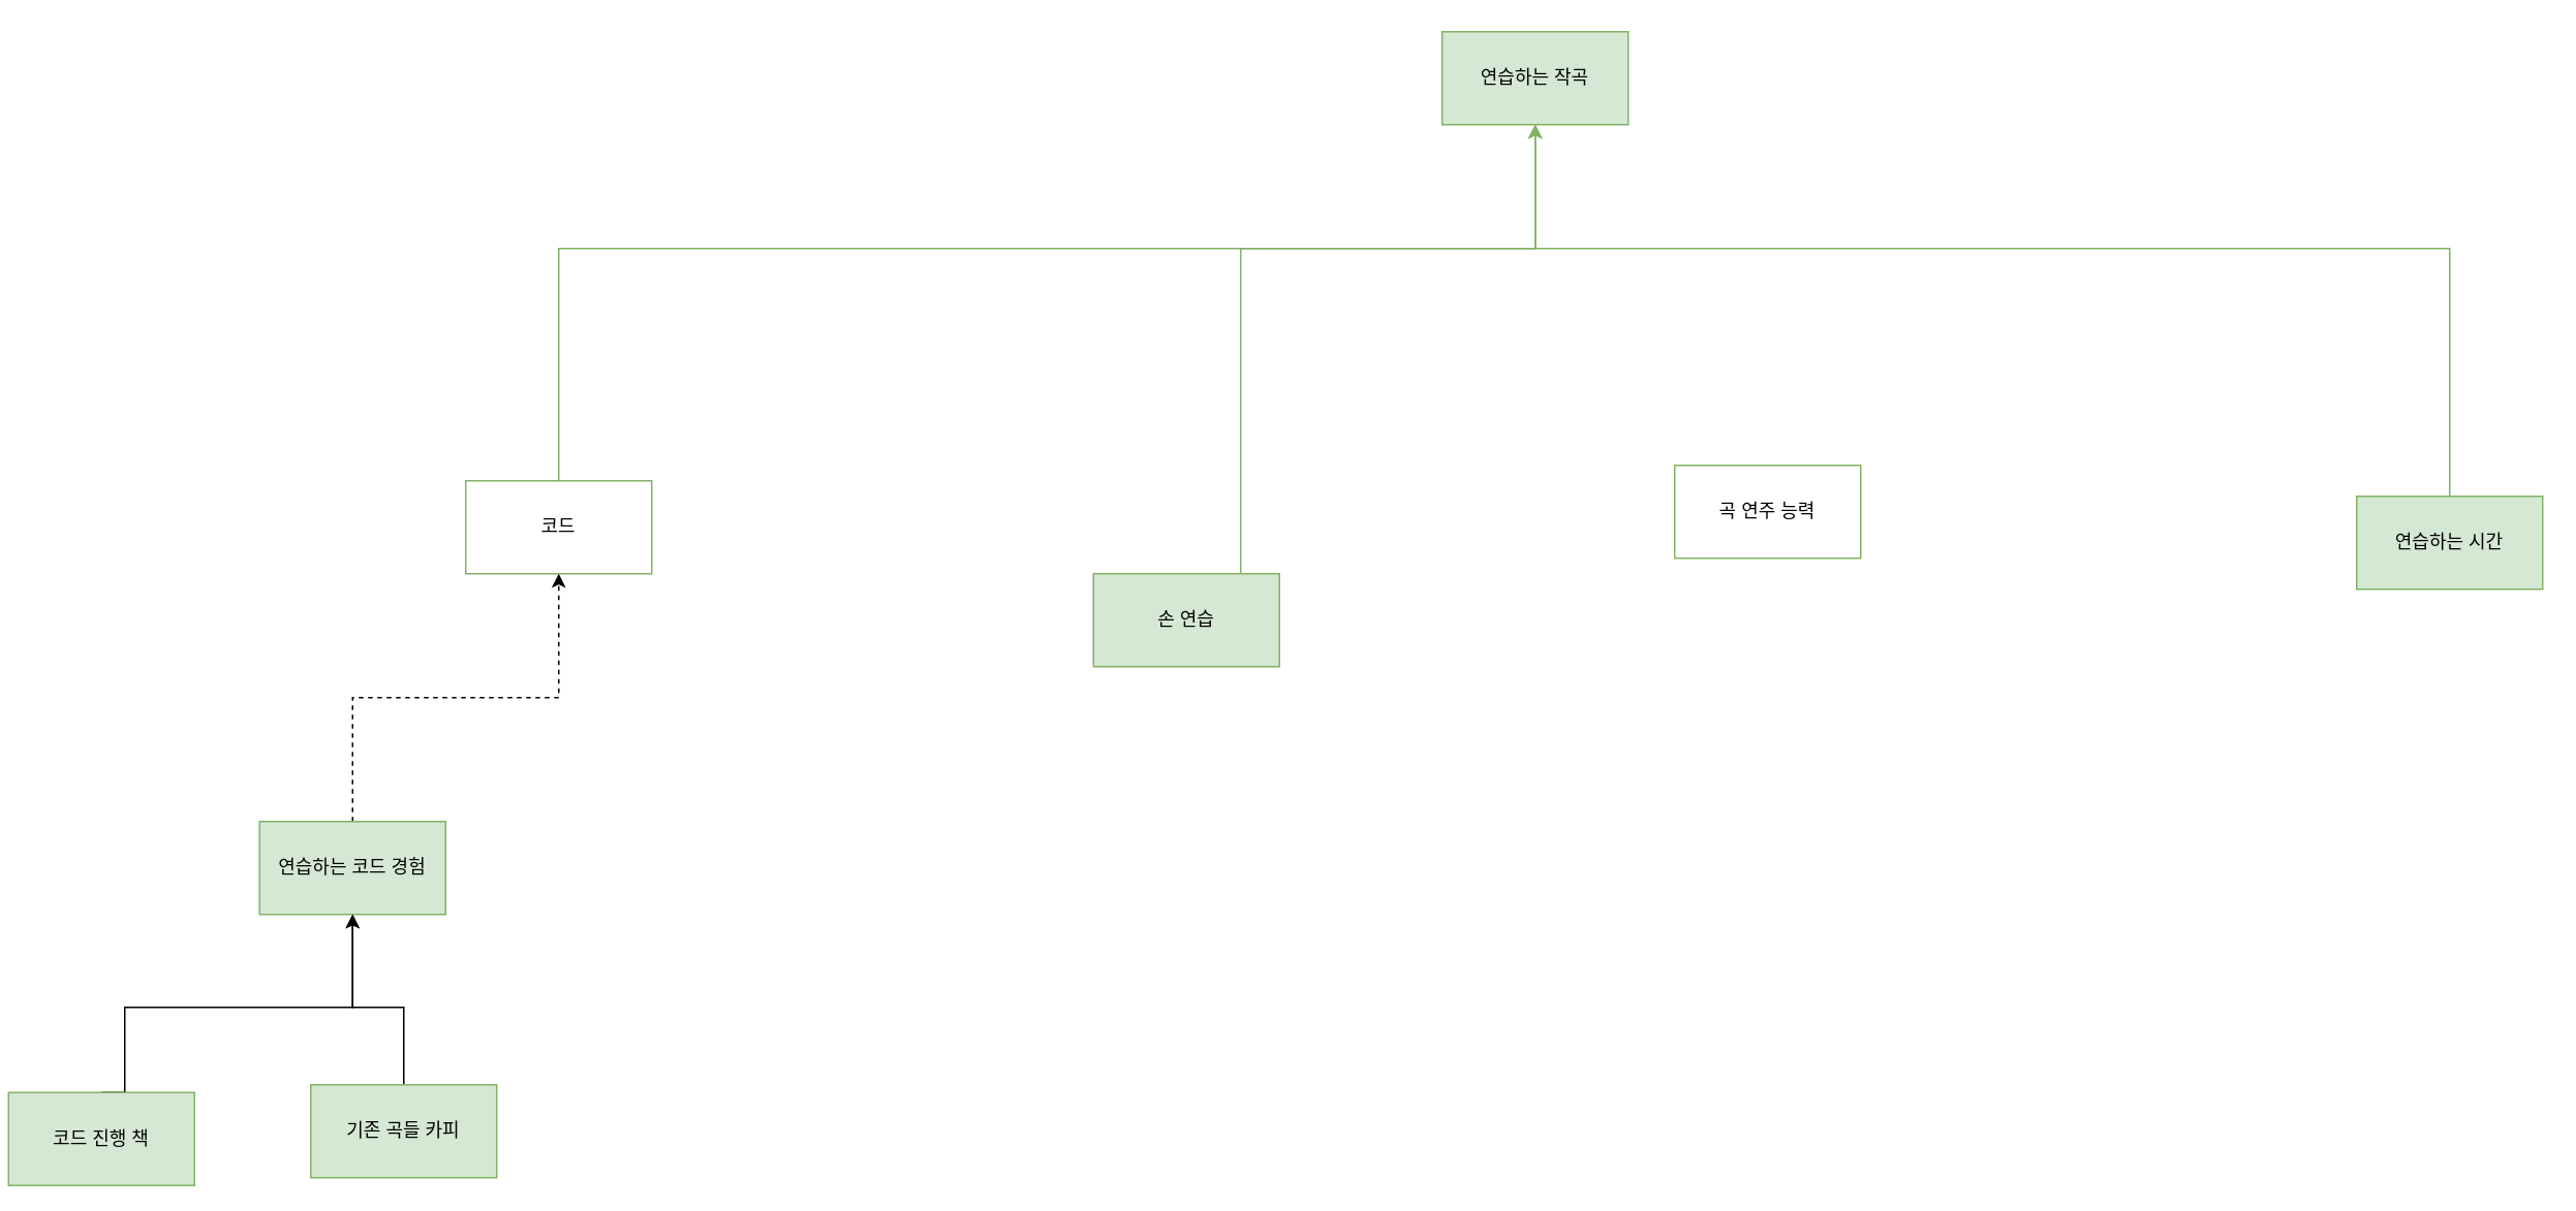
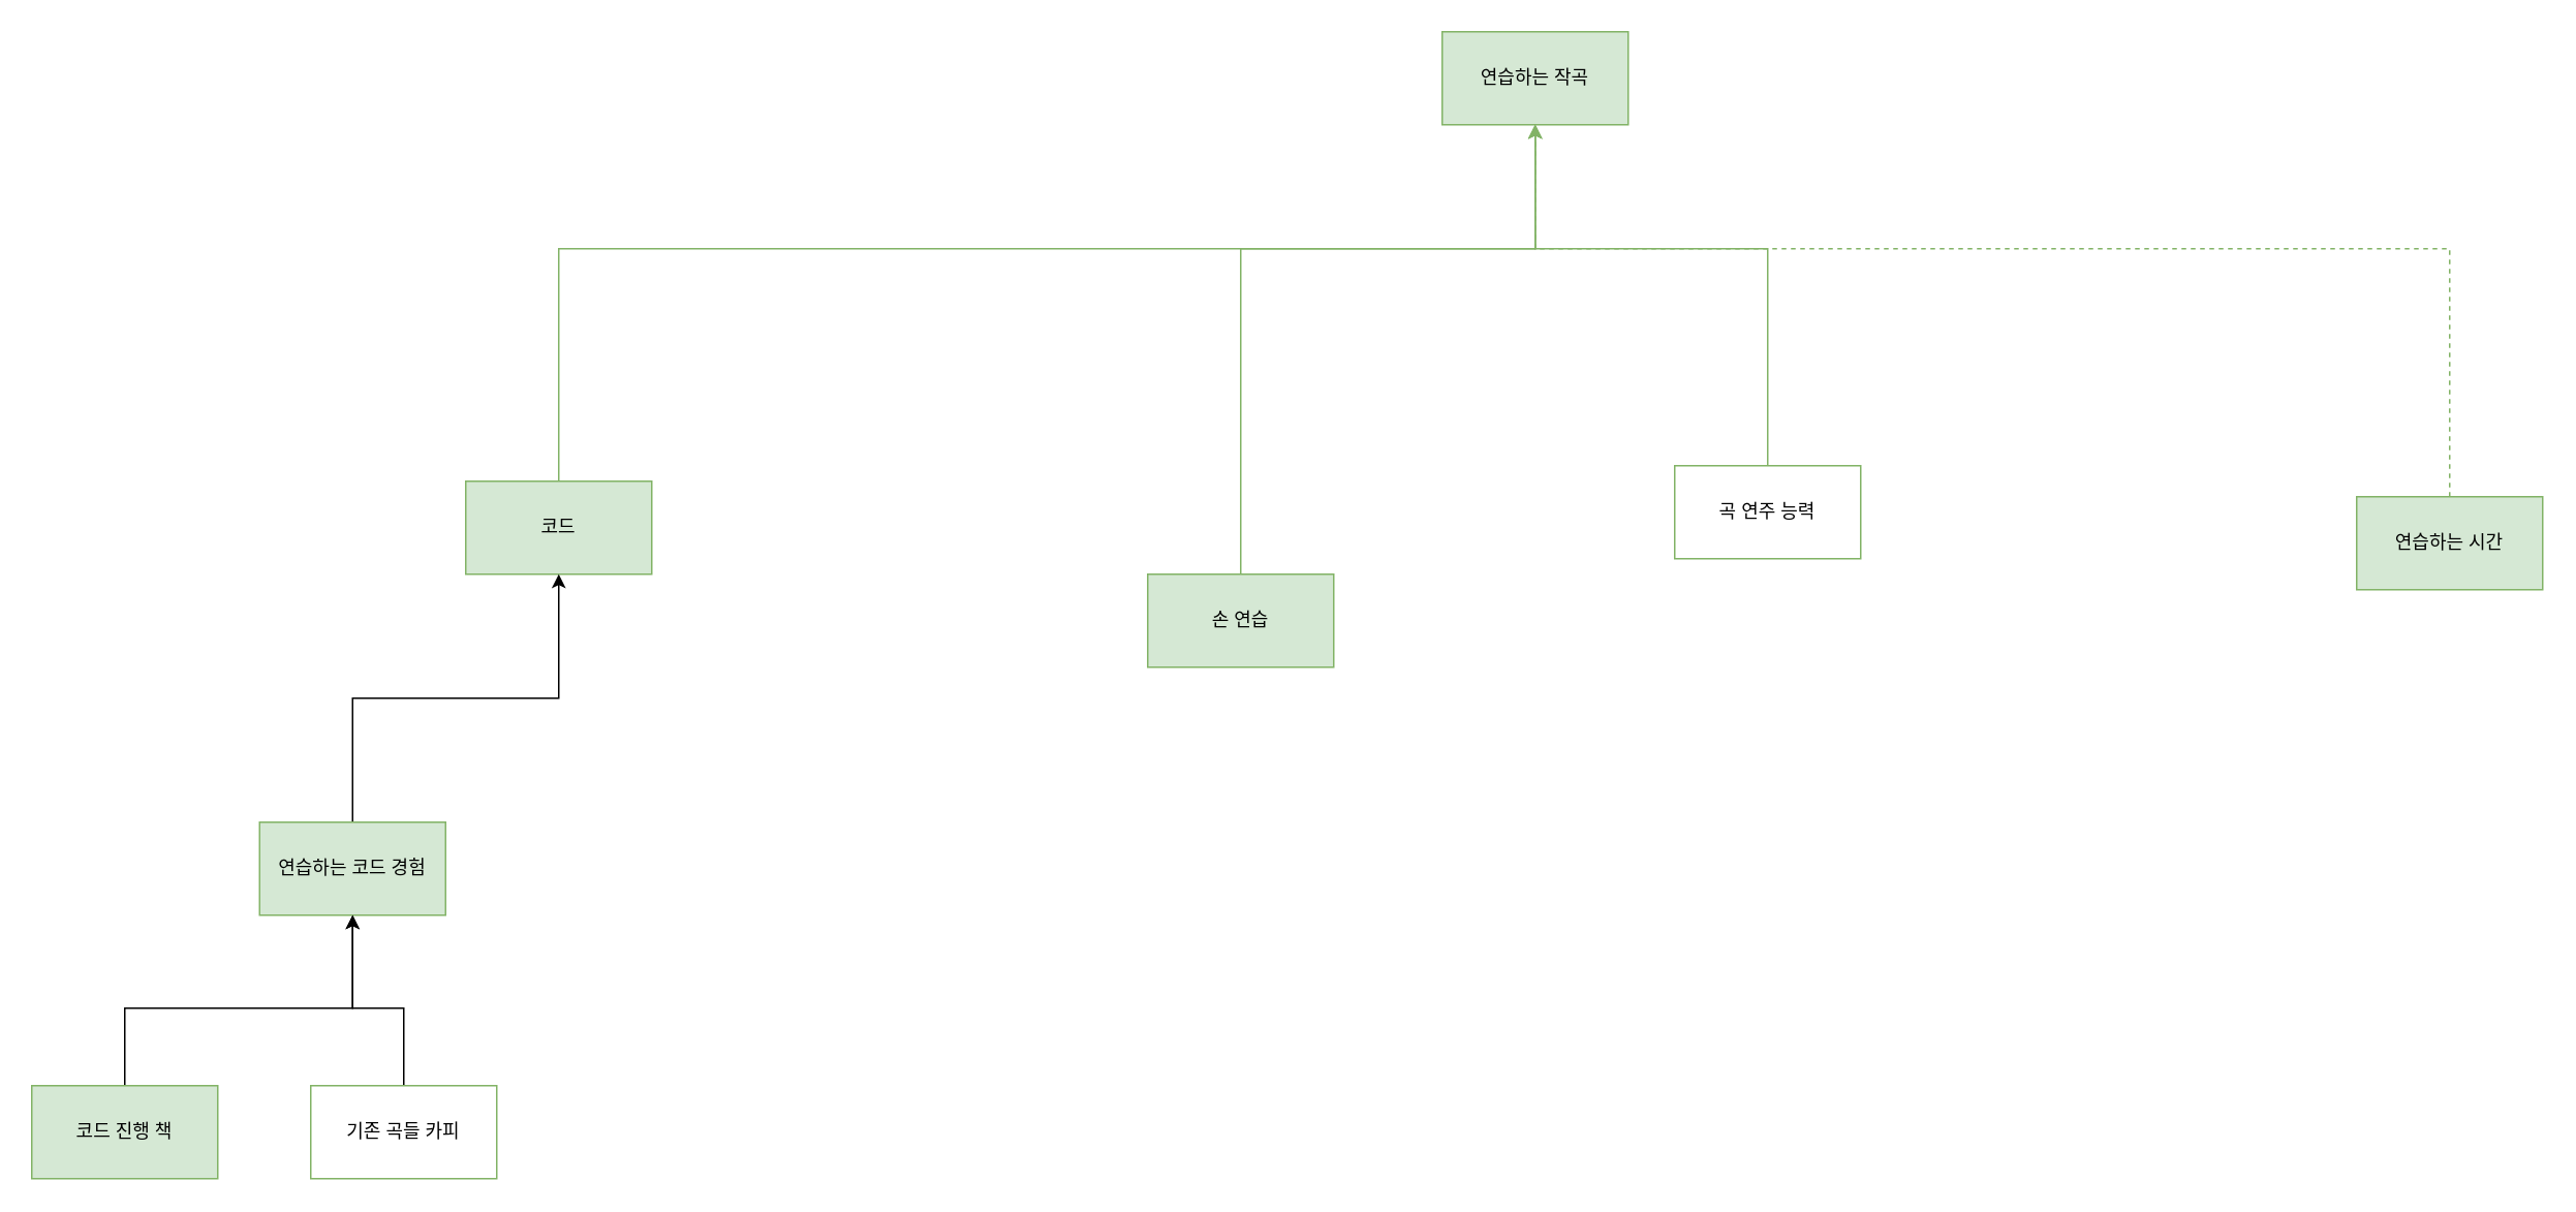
  <mxCell id="0" />
  <mxCell id="1" parent="0" />
  <mxCell id="2" value="연습하는 작곡" style="rounded=0;whiteSpace=wrap;html=1;fillColor=#d5e8d4;strokeColor=#82b366;" vertex="1" parent="1"><mxGeometry x="930" y="20" width="120" height="60" as="geometry" /></mxCell>
  <mxCell id="3" style="edgeStyle=orthogonalEdgeStyle;rounded=0;orthogonalLoop=1;jettySize=auto;html=1;exitX=0.5;exitY=0;exitDx=0;exitDy=0;entryX=0.5;entryY=1;entryDx=0;entryDy=0;fillColor=#d5e8d4;strokeColor=#82b366;" edge="1" parent="1" source="4" target="2"><mxGeometry relative="1" as="geometry"><Array as="points"><mxPoint x="360" y="160" /><mxPoint x="990" y="160" /></Array></mxGeometry></mxCell>
- <mxCell id="4" value="코드" style="rounded=0;whiteSpace=wrap;html=1;fillColor=#ffffff;strokeColor=#82b366;" vertex="1" parent="1"><mxGeometry x="300" y="310" width="120" height="60" as="geometry" /></mxCell>
+ <mxCell id="4" value="코드" style="rounded=0;whiteSpace=wrap;html=1;fillColor=#d5e8d4;strokeColor=#82b366;" vertex="1" parent="1"><mxGeometry x="300" y="310" width="120" height="60" as="geometry" /></mxCell>
  <mxCell id="5" style="edgeStyle=orthogonalEdgeStyle;rounded=0;orthogonalLoop=1;jettySize=auto;html=1;exitX=0.5;exitY=0;exitDx=0;exitDy=0;entryX=0.5;entryY=1;entryDx=0;entryDy=0;fillColor=#d5e8d4;strokeColor=#82b366;" edge="1" parent="1" source="6" target="2"><mxGeometry relative="1" as="geometry"><Array as="points"><mxPoint x="800" y="160" /><mxPoint x="990" y="160" /></Array></mxGeometry></mxCell>
- <mxCell id="6" value="손 연습" style="rounded=0;whiteSpace=wrap;html=1;fillColor=#d5e8d4;strokeColor=#82b366;" vertex="1" parent="1"><mxGeometry x="705" y="370" width="120" height="60" as="geometry" /></mxCell>
+ <mxCell id="6" value="손 연습" style="rounded=0;whiteSpace=wrap;html=1;fillColor=#d5e8d4;strokeColor=#82b366;" vertex="1" parent="1"><mxGeometry x="740" y="370" width="120" height="60" as="geometry" /></mxCell>
+ <mxCell id="7" style="edgeStyle=orthogonalEdgeStyle;rounded=0;orthogonalLoop=1;jettySize=auto;html=1;exitX=0.5;exitY=0;exitDx=0;exitDy=0;entryX=0.5;entryY=1;entryDx=0;entryDy=0;fillColor=#d5e8d4;strokeColor=#82b366;" edge="1" parent="1" source="8" target="2"><mxGeometry relative="1" as="geometry"><Array as="points"><mxPoint x="1140" y="160" /><mxPoint x="990" y="160" /></Array></mxGeometry></mxCell>
  <mxCell id="8" value="곡 연주 능력" style="rounded=0;whiteSpace=wrap;html=1;fillColor=#ffffff;strokeColor=#82b366;" vertex="1" parent="1"><mxGeometry x="1080" y="300" width="120" height="60" as="geometry" /></mxCell>
- <mxCell id="9" style="edgeStyle=orthogonalEdgeStyle;rounded=0;orthogonalLoop=1;jettySize=auto;html=1;exitX=0.5;exitY=0;exitDx=0;exitDy=0;entryX=0.5;entryY=1;entryDx=0;entryDy=0;fillColor=#d5e8d4;strokeColor=#82b366;" edge="1" parent="1" source="10" target="2"><mxGeometry relative="1" as="geometry"><Array as="points"><mxPoint x="1580" y="160" /><mxPoint x="990" y="160" /></Array></mxGeometry></mxCell>
+ <mxCell id="9" style="edgeStyle=orthogonalEdgeStyle;rounded=0;orthogonalLoop=1;jettySize=auto;html=1;exitX=0.5;exitY=0;exitDx=0;exitDy=0;entryX=0.5;entryY=1;entryDx=0;entryDy=0;fillColor=#d5e8d4;strokeColor=#82b366;dashed=1;" edge="1" parent="1" source="10" target="2"><mxGeometry relative="1" as="geometry"><Array as="points"><mxPoint x="1580" y="160" /><mxPoint x="990" y="160" /></Array></mxGeometry></mxCell>
  <mxCell id="10" value="연습하는 시간" style="rounded=0;whiteSpace=wrap;html=1;fillColor=#d5e8d4;strokeColor=#82b366;" vertex="1" parent="1"><mxGeometry x="1520" y="320" width="120" height="60" as="geometry" /></mxCell>
- <mxCell id="11" style="edgeStyle=orthogonalEdgeStyle;rounded=0;orthogonalLoop=1;jettySize=auto;html=1;exitX=0.5;exitY=0;exitDx=0;exitDy=0;entryX=0.5;entryY=1;entryDx=0;entryDy=0;fontFamily=Helvetica;fontSize=12;fontColor=default;dashed=1;" edge="1" parent="1" source="12" target="4"><mxGeometry relative="1" as="geometry" /></mxCell>
+ <mxCell id="11" style="edgeStyle=orthogonalEdgeStyle;rounded=0;orthogonalLoop=1;jettySize=auto;html=1;exitX=0.5;exitY=0;exitDx=0;exitDy=0;entryX=0.5;entryY=1;entryDx=0;entryDy=0;fontFamily=Helvetica;fontSize=12;fontColor=default;" edge="1" parent="1" source="12" target="4"><mxGeometry relative="1" as="geometry" /></mxCell>
  <mxCell id="12" value="연습하는 코드 경험" style="rounded=0;whiteSpace=wrap;html=1;strokeColor=#82b366;align=center;verticalAlign=middle;fontFamily=Helvetica;fontSize=12;fontColor=default;fillColor=#d5e8d4;" vertex="1" parent="1"><mxGeometry x="167" y="530" width="120" height="60" as="geometry" /></mxCell>
  <mxCell id="13" style="edgeStyle=orthogonalEdgeStyle;rounded=0;orthogonalLoop=1;jettySize=auto;html=1;exitX=0.5;exitY=0;exitDx=0;exitDy=0;entryX=0.5;entryY=1;entryDx=0;entryDy=0;fontFamily=Helvetica;fontSize=12;fontColor=default;" edge="1" parent="1" source="14" target="12"><mxGeometry relative="1" as="geometry"><Array as="points"><mxPoint x="80" y="650" /><mxPoint x="227" y="650" /></Array></mxGeometry></mxCell>
- <mxCell id="14" value="코드 진행 책" style="rounded=0;whiteSpace=wrap;html=1;strokeColor=#82b366;align=center;verticalAlign=middle;fontFamily=Helvetica;fontSize=12;fontColor=default;fillColor=#d5e8d4;" vertex="1" parent="1"><mxGeometry x="5" y="705" width="120" height="60" as="geometry" /></mxCell>
+ <mxCell id="14" value="코드 진행 책" style="rounded=0;whiteSpace=wrap;html=1;strokeColor=#82b366;align=center;verticalAlign=middle;fontFamily=Helvetica;fontSize=12;fontColor=default;fillColor=#d5e8d4;" vertex="1" parent="1"><mxGeometry x="20" y="700" width="120" height="60" as="geometry" /></mxCell>
  <mxCell id="15" style="edgeStyle=orthogonalEdgeStyle;rounded=0;orthogonalLoop=1;jettySize=auto;html=1;entryX=0.5;entryY=1;entryDx=0;entryDy=0;fontFamily=Helvetica;fontSize=12;fontColor=default;" edge="1" parent="1" source="16" target="12"><mxGeometry relative="1" as="geometry"><Array as="points"><mxPoint x="260" y="650" /><mxPoint x="227" y="650" /></Array></mxGeometry></mxCell>
- <mxCell id="16" value="기존 곡들 카피" style="rounded=0;whiteSpace=wrap;html=1;strokeColor=#82b366;align=center;verticalAlign=middle;fontFamily=Helvetica;fontSize=12;fontColor=default;fillColor=#d5e8d4;" vertex="1" parent="1"><mxGeometry x="200" y="700" width="120" height="60" as="geometry" /></mxCell>
+ <mxCell id="16" value="기존 곡들 카피" style="rounded=0;whiteSpace=wrap;html=1;strokeColor=#82b366;align=center;verticalAlign=middle;fontFamily=Helvetica;fontSize=12;fontColor=default;fillColor=#ffffff;" vertex="1" parent="1"><mxGeometry x="200" y="700" width="120" height="60" as="geometry" /></mxCell>
